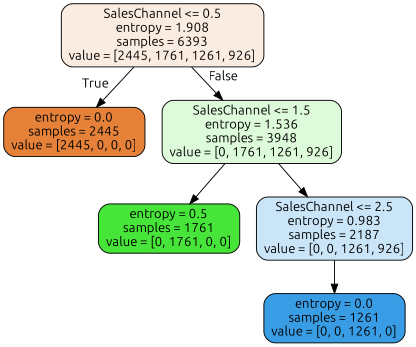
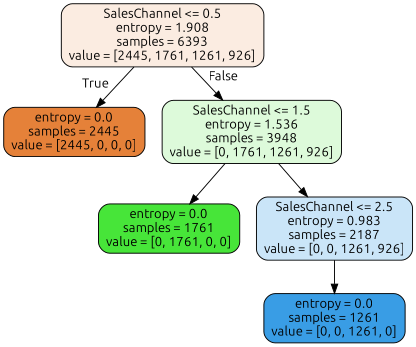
  digraph {
    fontname=Ubuntu
    node [color=black fontname=Ubuntu shape=box style="filled, rounded"]
    edge [fontname=Ubuntu]
    n1 [fillcolor="#e5813926" label="SalesChannel <= 0.5\nentropy = 1.908\nsamples = 6393\nvalue = [2445, 1761, 1261, 926]"]
    n2 [fillcolor="#e58139ff" label="entropy = 0.0\nsamples = 2445\nvalue = [2445, 0, 0, 0]"]
    n3 [fillcolor="#47e5392f" label="SalesChannel <= 1.5\nentropy = 1.536\nsamples = 3948\nvalue = [0, 1761, 1261, 926]"]
-   n4 [fillcolor="#47e539ff" label="entropy = 0.5\nsamples = 1761\nvalue = [0, 1761, 0, 0]"]
+   n4 [fillcolor="#47e539ff" label="entropy = 0.0\nsamples = 1761\nvalue = [0, 1761, 0, 0]"]
    n5 [fillcolor="#399de544" label="SalesChannel <= 2.5\nentropy = 0.983\nsamples = 2187\nvalue = [0, 0, 1261, 926]"]
    n6 [fillcolor="#399de5ff" label="entropy = 0.0\nsamples = 1261\nvalue = [0, 0, 1261, 0]"]
    n1 -> n2 [headlabel=True labelangle=45 labeldistance=2.5]
    n1 -> n3 [headlabel=False labelangle=-45 labeldistance=2.5]
    n3 -> n4
    n3 -> n5
    n5 -> n6
  }
